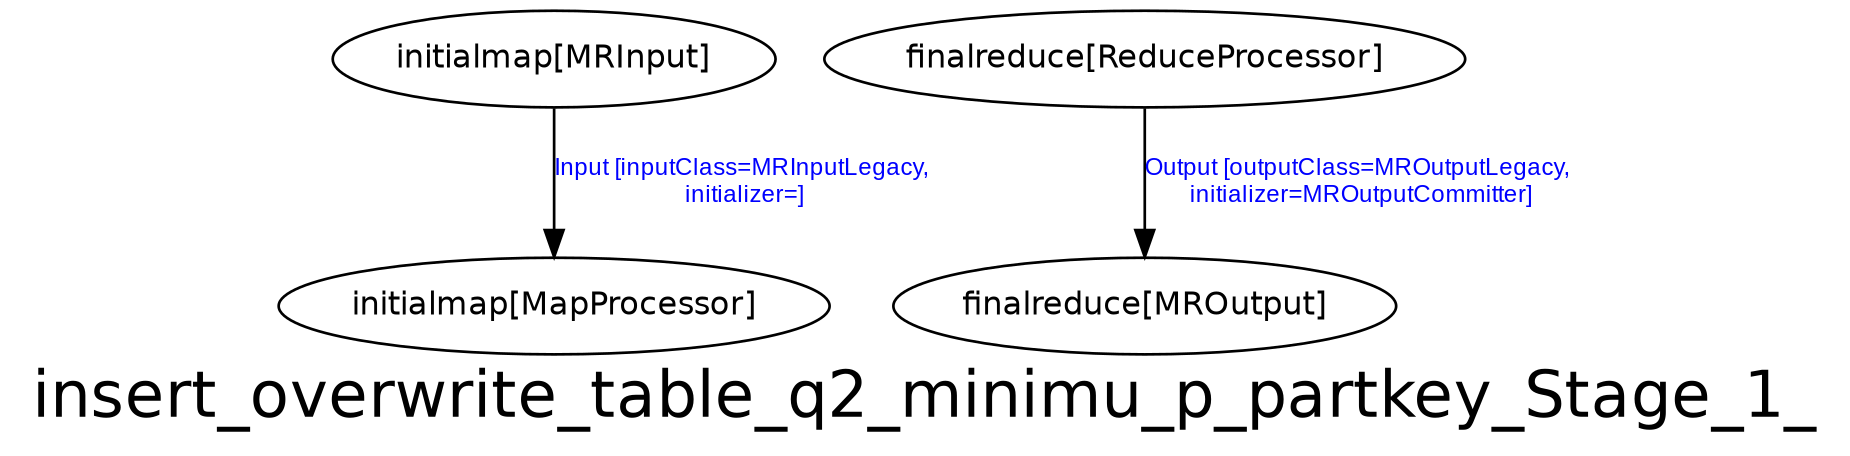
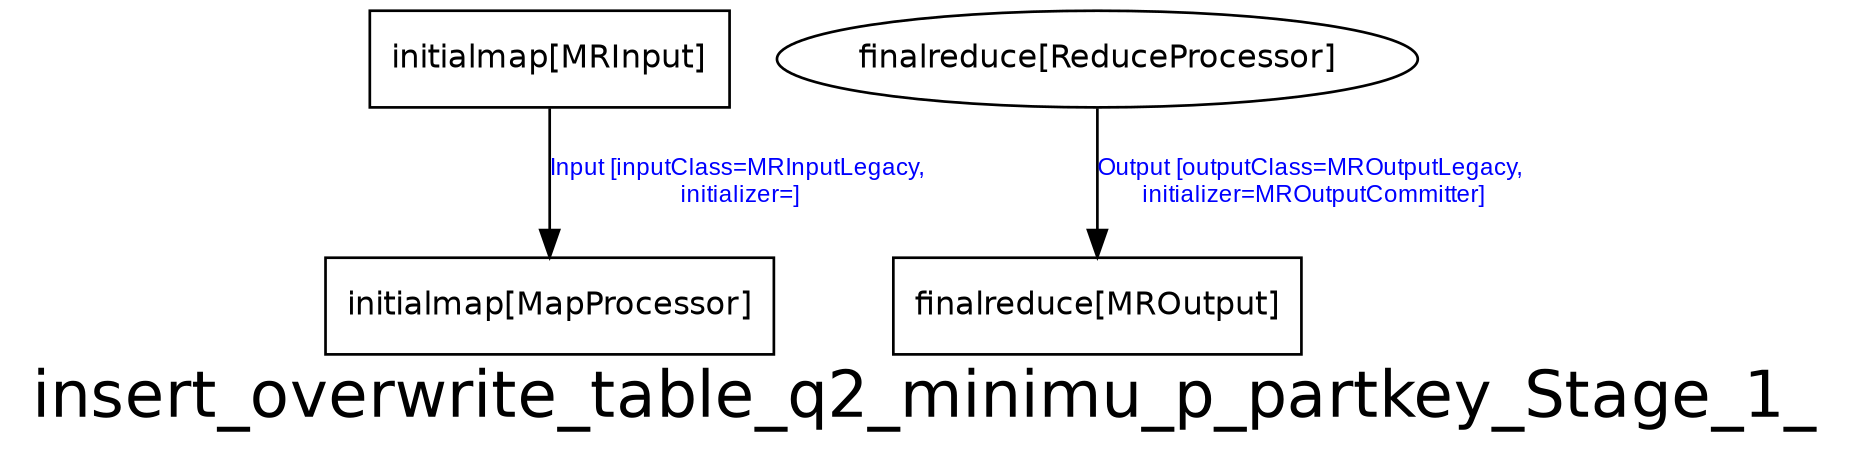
  digraph {
    fontname=Helvetica
    fontsize=24
    label=insert_overwrite_table_q2_minimu_p_partkey_Stage_1_
    node [fontname=Helvetica fontsize=12]
    edge [fontcolor=blue fontname=Arial fontsize=9]
-   n1 [label="initialmap[MapProcessor]"]
+   n1 [label="initialmap[MapProcessor]" shape=box]
    n2 [label="finalreduce[ReduceProcessor]"]
-   n3 [label="finalreduce[MROutput]" shape=ellipse]
-   n4 [label="initialmap[MRInput]" shape=ellipse]
+   n3 [label="finalreduce[MROutput]" shape=box]
+   n4 [label="initialmap[MRInput]" shape=box]
    n2 -> n3 [label="Output [outputClass=MROutputLegacy,\n initializer=MROutputCommitter]"]
    n4 -> n1 [label="Input [inputClass=MRInputLegacy,\n initializer=]"]
  }
